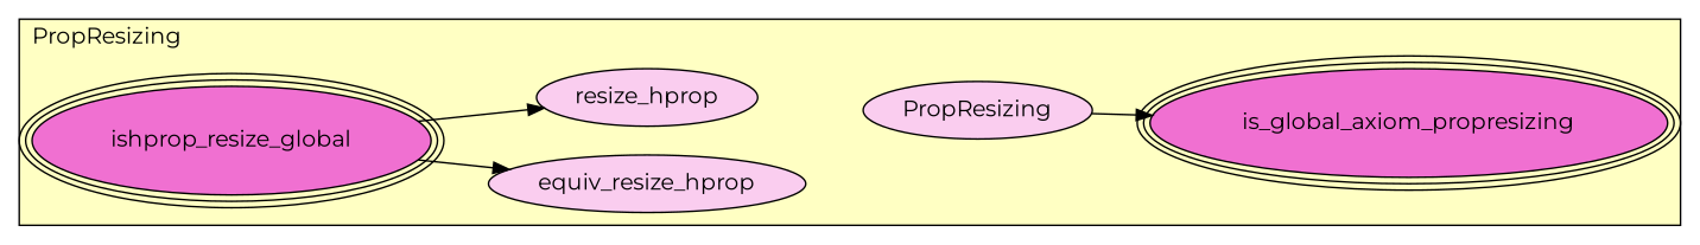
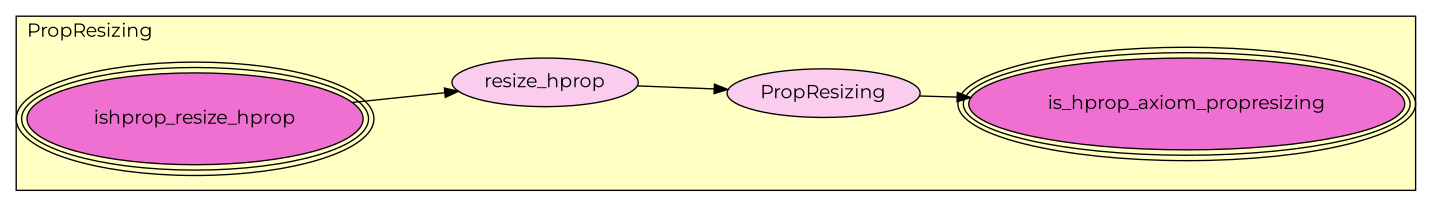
  digraph {
    fontname=Montserrat
    rankdir=LR
    node [fillcolor="#FACDEF" fontname=Montserrat style=filled]
    edge [fontname=Montserrat]
-   n1 [fillcolor="#F070D1" label=ishprop_resize_global peripheries=3]
-   n2 [label=equiv_resize_hprop]
+   n1 [fillcolor="#F070D1" label=ishprop_resize_hprop peripheries=3]
    n3 [label=resize_hprop]
-   n4 [fillcolor="#F070D1" label=is_global_axiom_propresizing peripheries=3]
+   n4 [fillcolor="#F070D1" label=is_hprop_axiom_propresizing peripheries=3]
    n5 [label=PropResizing]
    subgraph cluster_1 {
      fillcolor="#FFFFC3"
      label=PropResizing
      labeljust=l
      style=filled
      n1
-     n2
      n3
      n4
      n5
    }
-   n1 -> n2
    n1 -> n3
+   n3 -> n5
    n5 -> n4
  }
